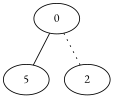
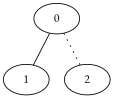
  digraph {
    fontname="EB Garamond"
    node [fontname="EB Garamond"]
    edge [arrowhead=none fontname="EB Garamond"]
    0
-   1 [label=5]
+   1
    2
    0 -> 1 [style=solid]
    0 -> 2 [style=dotted]
  }
